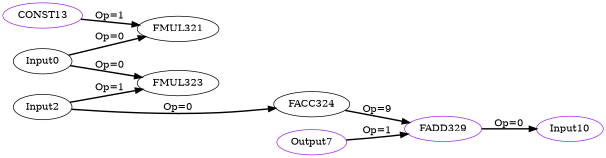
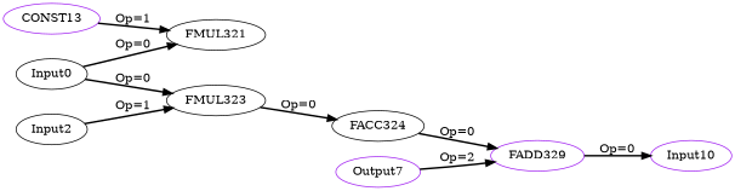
  digraph {
    rankdir=LR
    node [color=black opcode=Input]
    edge [color=black operand=0 style=bold]
    Input0 [offset="0,0" pattern="4,30,-116,25" ref_name=kernel_gemm_1_1]
    FMUL321 [opcode=FMUL32]
    FMUL323 [opcode=FMUL32]
    FACC324 [acc_first=1 acc_params="0,30,1,25" opcode=FACC32]
    Input2 [offset="0,0" pattern="100,30,-2896,25" ref_name=kernel_gemm_1_2]
    FADD329 [color=purple opcode=FADD32]
    n7 [color=purple label=Input10 offset="0,0" opcode=Output pattern="0,30,4,25" ref_name=kernel_gemm_1_3]
    n8 [color=purple label=Output7 offset="0,0" pattern="0,30,4,25" ref_name=kernel_gemm_1_0]
    CONST13 [color=purple opcode=CONST value="0x3FC00000"]
    Input0 -> FMUL321 [label="Op=0"]
    Input0 -> FMUL323 [label="Op=0"]
-   Input2 -> FACC324 [label="Op=0"]
-   FACC324 -> FADD329 [label="Op=9"]
+   FMUL323 -> FACC324 [label="Op=0"]
+   FACC324 -> FADD329 [label="Op=0"]
    Input2 -> FMUL323 [label="Op=1" operand=1]
    FADD329 -> n7 [label="Op=0"]
-   n8 -> FADD329 [label="Op=1" operand=1]
+   n8 -> FADD329 [label="Op=2" operand=1]
    CONST13 -> FMUL321 [label="Op=1" operand=1]
  }
